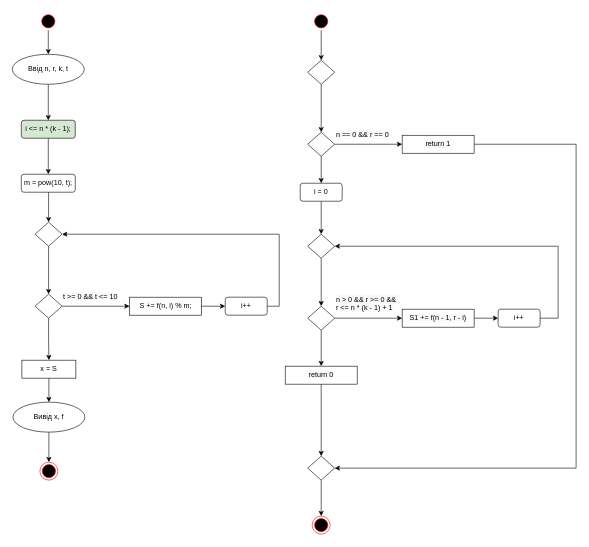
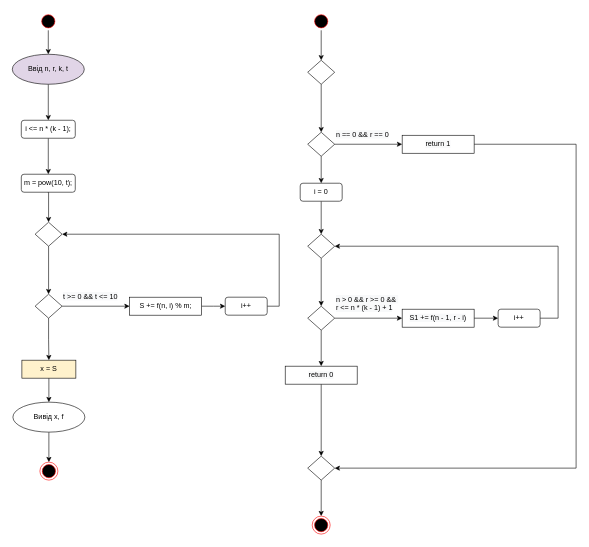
  <mxCell id="0" />
  <mxCell id="1" parent="0" />
  <mxCell id="2" value="" style="edgeStyle=orthogonalEdgeStyle;rounded=0;orthogonalLoop=1;jettySize=auto;html=1;" edge="1" parent="1" source="3" target="5"><mxGeometry relative="1" as="geometry" /></mxCell>
  <mxCell id="3" value="" style="ellipse;html=1;shape=startState;fillColor=#000000;strokeColor=#ff0000;" vertex="1" parent="1"><mxGeometry x="65" y="20" width="30" height="30" as="geometry" /></mxCell>
  <mxCell id="4" value="" style="edgeStyle=orthogonalEdgeStyle;rounded=0;orthogonalLoop=1;jettySize=auto;html=1;" edge="1" parent="1" source="5" target="16"><mxGeometry relative="1" as="geometry" /></mxCell>
- <mxCell id="5" value="Ввід n, r, k, t" style="ellipse;whiteSpace=wrap;html=1;" vertex="1" parent="1"><mxGeometry x="20" y="90" width="120" height="50" as="geometry" /></mxCell>
+ <mxCell id="5" value="Ввід n, r, k, t" style="ellipse;whiteSpace=wrap;html=1;fillColor=#e1d5e7;" vertex="1" parent="1"><mxGeometry x="20" y="90" width="120" height="50" as="geometry" /></mxCell>
  <mxCell id="6" value="" style="edgeStyle=orthogonalEdgeStyle;rounded=0;orthogonalLoop=1;jettySize=auto;html=1;" edge="1" parent="1" source="7" target="10"><mxGeometry relative="1" as="geometry" /></mxCell>
  <mxCell id="7" value="" style="rhombus;whiteSpace=wrap;html=1;" vertex="1" parent="1"><mxGeometry x="58" y="370" width="45" height="40" as="geometry" /></mxCell>
  <mxCell id="8" value="" style="edgeStyle=orthogonalEdgeStyle;rounded=0;orthogonalLoop=1;jettySize=auto;html=1;" edge="1" parent="1" source="10" target="13"><mxGeometry relative="1" as="geometry" /></mxCell>
  <mxCell id="9" value="" style="edgeStyle=orthogonalEdgeStyle;rounded=0;orthogonalLoop=1;jettySize=auto;html=1;" edge="1" parent="1" source="10" target="21"><mxGeometry relative="1" as="geometry" /></mxCell>
  <mxCell id="10" value="" style="rhombus;whiteSpace=wrap;html=1;" vertex="1" parent="1"><mxGeometry x="58" y="490" width="45" height="40" as="geometry" /></mxCell>
  <mxCell id="11" style="edgeStyle=orthogonalEdgeStyle;rounded=0;orthogonalLoop=1;jettySize=auto;html=1;entryX=1;entryY=0.5;entryDx=0;entryDy=0;exitX=1;exitY=0.5;exitDx=0;exitDy=0;" edge="1" parent="1" source="19" target="7"><mxGeometry relative="1" as="geometry"><mxPoint x="425" y="510" as="sourcePoint" /><Array as="points"><mxPoint x="465" y="510" /><mxPoint x="465" y="390" /></Array></mxGeometry></mxCell>
  <mxCell id="12" value="" style="edgeStyle=orthogonalEdgeStyle;rounded=0;orthogonalLoop=1;jettySize=auto;html=1;" edge="1" parent="1" source="13" target="19"><mxGeometry relative="1" as="geometry" /></mxCell>
  <mxCell id="13" value="S += f(n, i) % m;" style="whiteSpace=wrap;html=1;" vertex="1" parent="1"><mxGeometry x="215.5" y="495" width="120" height="30" as="geometry" /></mxCell>
  <mxCell id="14" value="&lt;span style=&quot;color: rgb(0, 0, 0); font-family: helvetica; font-size: 12px; font-style: normal; font-weight: 400; letter-spacing: normal; text-align: center; text-indent: 0px; text-transform: none; word-spacing: 0px; background-color: rgb(248, 249, 250); display: inline; float: none;&quot;&gt;t &amp;gt;= 0 &amp;amp;&amp;amp; t &amp;lt;= 10&lt;/span&gt;" style="text;whiteSpace=wrap;html=1;" vertex="1" parent="1"><mxGeometry x="103" y="480" width="120" height="30" as="geometry" /></mxCell>
  <mxCell id="15" value="" style="edgeStyle=orthogonalEdgeStyle;rounded=0;orthogonalLoop=1;jettySize=auto;html=1;" edge="1" parent="1" source="16" target="18"><mxGeometry relative="1" as="geometry" /></mxCell>
- <mxCell id="16" value="i &lt;= n * (k - 1);" style="rounded=1;whiteSpace=wrap;html=1;fillColor=#d5e8d4;" vertex="1" parent="1"><mxGeometry x="35" y="200" width="90" height="30" as="geometry" /></mxCell>
+ <mxCell id="16" value="i &lt;= n * (k - 1);" style="rounded=1;whiteSpace=wrap;html=1;" vertex="1" parent="1"><mxGeometry x="35" y="200" width="90" height="30" as="geometry" /></mxCell>
  <mxCell id="17" style="edgeStyle=orthogonalEdgeStyle;rounded=0;orthogonalLoop=1;jettySize=auto;html=1;exitX=0.5;exitY=1;exitDx=0;exitDy=0;entryX=0.5;entryY=0;entryDx=0;entryDy=0;" edge="1" parent="1" target="7"><mxGeometry relative="1" as="geometry"><mxPoint x="79" y="320" as="sourcePoint" /><mxPoint x="80" y="350" as="targetPoint" /><Array as="points"><mxPoint x="80" y="320" /></Array></mxGeometry></mxCell>
  <mxCell id="18" value="m = pow(10, t);" style="rounded=1;whiteSpace=wrap;html=1;" vertex="1" parent="1"><mxGeometry x="35" y="290" width="90" height="30" as="geometry" /></mxCell>
  <mxCell id="19" value="i++" style="rounded=1;whiteSpace=wrap;html=1;" vertex="1" parent="1"><mxGeometry x="375" y="495" width="70" height="30" as="geometry" /></mxCell>
  <mxCell id="20" value="" style="edgeStyle=orthogonalEdgeStyle;rounded=0;orthogonalLoop=1;jettySize=auto;html=1;" edge="1" parent="1" source="21" target="23"><mxGeometry relative="1" as="geometry" /></mxCell>
- <mxCell id="21" value="x = S" style="whiteSpace=wrap;html=1;" vertex="1" parent="1"><mxGeometry x="36" y="600" width="90" height="30" as="geometry" /></mxCell>
+ <mxCell id="21" value="x = S" style="whiteSpace=wrap;html=1;fillColor=#fff2cc;" vertex="1" parent="1"><mxGeometry x="36" y="600" width="90" height="30" as="geometry" /></mxCell>
  <mxCell id="22" value="" style="edgeStyle=orthogonalEdgeStyle;rounded=0;orthogonalLoop=1;jettySize=auto;html=1;" edge="1" parent="1" source="23" target="24"><mxGeometry relative="1" as="geometry" /></mxCell>
  <mxCell id="23" value="Вивід x, f" style="ellipse;whiteSpace=wrap;html=1;" vertex="1" parent="1"><mxGeometry x="21" y="670" width="120" height="50" as="geometry" /></mxCell>
  <mxCell id="24" value="" style="ellipse;html=1;shape=endState;fillColor=#000000;strokeColor=#ff0000;" vertex="1" parent="1"><mxGeometry x="66" y="770" width="30" height="30" as="geometry" /></mxCell>
  <mxCell id="25" value="" style="edgeStyle=orthogonalEdgeStyle;rounded=0;orthogonalLoop=1;jettySize=auto;html=1;" edge="1" parent="1" source="26" target="28"><mxGeometry relative="1" as="geometry" /></mxCell>
  <mxCell id="26" value="" style="ellipse;html=1;shape=startState;fillColor=#000000;strokeColor=#ff0000;" vertex="1" parent="1"><mxGeometry x="520" y="20" width="30" height="30" as="geometry" /></mxCell>
  <mxCell id="27" value="" style="edgeStyle=orthogonalEdgeStyle;rounded=0;orthogonalLoop=1;jettySize=auto;html=1;" edge="1" source="28" target="30" parent="1"><mxGeometry relative="1" as="geometry" /></mxCell>
  <mxCell id="28" value="" style="rhombus;whiteSpace=wrap;html=1;" vertex="1" parent="1"><mxGeometry x="512.5" y="100" width="45" height="40" as="geometry" /></mxCell>
  <mxCell id="29" value="" style="edgeStyle=orthogonalEdgeStyle;rounded=0;orthogonalLoop=1;jettySize=auto;html=1;entryX=0.5;entryY=0;entryDx=0;entryDy=0;" edge="1" parent="1" source="30" target="36"><mxGeometry relative="1" as="geometry"><mxPoint x="535" y="360" as="targetPoint" /></mxGeometry></mxCell>
  <mxCell id="30" value="" style="rhombus;whiteSpace=wrap;html=1;" vertex="1" parent="1"><mxGeometry x="512.5" y="220" width="45" height="40" as="geometry" /></mxCell>
  <mxCell id="31" value="&lt;span style=&quot;color: rgb(0, 0, 0); font-family: helvetica; font-size: 12px; font-style: normal; font-weight: 400; letter-spacing: normal; text-align: center; text-indent: 0px; text-transform: none; word-spacing: 0px; background-color: rgb(248, 249, 250); display: inline; float: none;&quot;&gt;n == 0 &amp;amp;&amp;amp; r == 0&lt;/span&gt;" style="text;whiteSpace=wrap;html=1;" vertex="1" parent="1"><mxGeometry x="557.5" y="210" width="110" height="30" as="geometry" /></mxCell>
  <mxCell id="32" value="" style="edgeStyle=orthogonalEdgeStyle;rounded=0;orthogonalLoop=1;jettySize=auto;html=1;exitX=1;exitY=0.5;exitDx=0;exitDy=0;" edge="1" target="34" parent="1" source="30"><mxGeometry relative="1" as="geometry"><mxPoint x="557.5" y="240" as="sourcePoint" /></mxGeometry></mxCell>
  <mxCell id="33" value="" style="edgeStyle=orthogonalEdgeStyle;rounded=0;orthogonalLoop=1;jettySize=auto;html=1;entryX=1;entryY=0.5;entryDx=0;entryDy=0;" edge="1" source="34" target="50" parent="1"><mxGeometry relative="1" as="geometry"><mxPoint x="829.5" y="240" as="targetPoint" /><Array as="points"><mxPoint x="960" y="240" /><mxPoint x="960" y="780" /></Array></mxGeometry></mxCell>
  <mxCell id="34" value="&#10;&#10;&lt;span style=&quot;color: rgb(0, 0, 0); font-family: helvetica; font-size: 12px; font-style: normal; font-weight: 400; letter-spacing: normal; text-align: center; text-indent: 0px; text-transform: none; word-spacing: 0px; background-color: rgb(248, 249, 250); display: inline; float: none;&quot;&gt;return 1&lt;/span&gt;&#10;&#10;" style="whiteSpace=wrap;html=1;" vertex="1" parent="1"><mxGeometry x="670" y="225" width="120" height="30" as="geometry" /></mxCell>
  <mxCell id="35" value="" style="edgeStyle=orthogonalEdgeStyle;rounded=0;orthogonalLoop=1;jettySize=auto;html=1;" edge="1" parent="1" source="36" target="38"><mxGeometry relative="1" as="geometry" /></mxCell>
  <mxCell id="36" value="i = 0" style="rounded=1;whiteSpace=wrap;html=1;" vertex="1" parent="1"><mxGeometry x="500" y="305" width="70" height="30" as="geometry" /></mxCell>
  <mxCell id="37" value="" style="edgeStyle=orthogonalEdgeStyle;rounded=0;orthogonalLoop=1;jettySize=auto;html=1;" edge="1" parent="1" source="38" target="41"><mxGeometry relative="1" as="geometry" /></mxCell>
  <mxCell id="38" value="" style="rhombus;whiteSpace=wrap;html=1;" vertex="1" parent="1"><mxGeometry x="512.5" y="390" width="45" height="40" as="geometry" /></mxCell>
  <mxCell id="39" style="edgeStyle=orthogonalEdgeStyle;rounded=0;orthogonalLoop=1;jettySize=auto;html=1;exitX=1;exitY=0.5;exitDx=0;exitDy=0;entryX=0;entryY=0.5;entryDx=0;entryDy=0;" edge="1" parent="1" source="41" target="43"><mxGeometry relative="1" as="geometry" /></mxCell>
  <mxCell id="40" value="" style="edgeStyle=orthogonalEdgeStyle;rounded=0;orthogonalLoop=1;jettySize=auto;html=1;" edge="1" parent="1" source="41" target="48"><mxGeometry relative="1" as="geometry" /></mxCell>
  <mxCell id="41" value="" style="rhombus;whiteSpace=wrap;html=1;" vertex="1" parent="1"><mxGeometry x="512.5" y="510" width="45" height="40" as="geometry" /></mxCell>
  <mxCell id="42" style="edgeStyle=orthogonalEdgeStyle;rounded=0;orthogonalLoop=1;jettySize=auto;html=1;exitX=1;exitY=0.5;exitDx=0;exitDy=0;entryX=0;entryY=0.5;entryDx=0;entryDy=0;" edge="1" parent="1" source="43" target="45"><mxGeometry relative="1" as="geometry" /></mxCell>
  <mxCell id="43" value="&#10;&#10;&lt;span style=&quot;color: rgb(0, 0, 0); font-family: helvetica; font-size: 12px; font-style: normal; font-weight: 400; letter-spacing: normal; text-align: center; text-indent: 0px; text-transform: none; word-spacing: 0px; background-color: rgb(248, 249, 250); display: inline; float: none;&quot;&gt;S1 += f(n - 1, r - i)&lt;/span&gt;&#10;&#10;" style="whiteSpace=wrap;html=1;" vertex="1" parent="1"><mxGeometry x="670" y="515" width="120" height="30" as="geometry" /></mxCell>
  <mxCell id="44" style="edgeStyle=orthogonalEdgeStyle;rounded=0;orthogonalLoop=1;jettySize=auto;html=1;exitX=1;exitY=0.5;exitDx=0;exitDy=0;entryX=1;entryY=0.5;entryDx=0;entryDy=0;" edge="1" parent="1" source="45" target="38"><mxGeometry relative="1" as="geometry"><Array as="points"><mxPoint x="930" y="530" /><mxPoint x="930" y="410" /></Array></mxGeometry></mxCell>
  <mxCell id="45" value="i++" style="rounded=1;whiteSpace=wrap;html=1;" vertex="1" parent="1"><mxGeometry x="830" y="515" width="70" height="30" as="geometry" /></mxCell>
  <mxCell id="46" value="&lt;span style=&quot;color: rgb(0 , 0 , 0) ; font-family: &amp;#34;helvetica&amp;#34; ; font-size: 12px ; font-style: normal ; font-weight: 400 ; letter-spacing: normal ; text-align: center ; text-indent: 0px ; text-transform: none ; word-spacing: 0px ; background-color: rgb(248 , 249 , 250) ; display: inline ; float: none&quot;&gt;n &amp;gt; 0 &amp;amp;&amp;amp; r &amp;gt;= 0 &amp;amp;&amp;amp;&amp;nbsp;&lt;br&gt;&lt;/span&gt;&lt;span style=&quot;color: rgb(0 , 0 , 0) ; font-family: &amp;#34;helvetica&amp;#34; ; font-size: 12px ; font-style: normal ; font-weight: 400 ; letter-spacing: normal ; text-align: center ; text-indent: 0px ; text-transform: none ; word-spacing: 0px ; background-color: rgb(248 , 249 , 250) ; display: inline ; float: none&quot;&gt;r &amp;lt;= n * (k - 1) + 1&lt;/span&gt;" style="text;whiteSpace=wrap;html=1;" vertex="1" parent="1"><mxGeometry x="557.5" y="485" width="110" height="40" as="geometry" /></mxCell>
  <mxCell id="47" value="" style="edgeStyle=orthogonalEdgeStyle;rounded=0;orthogonalLoop=1;jettySize=auto;html=1;" edge="1" parent="1" source="48" target="50"><mxGeometry relative="1" as="geometry" /></mxCell>
  <mxCell id="48" value="&lt;span style=&quot;color: rgb(0 , 0 , 0) ; font-family: &amp;#34;helvetica&amp;#34; ; font-size: 12px ; font-style: normal ; font-weight: 400 ; letter-spacing: normal ; text-align: center ; text-indent: 0px ; text-transform: none ; word-spacing: 0px ; background-color: rgb(248 , 249 , 250) ; display: inline ; float: none&quot;&gt;return 0&lt;/span&gt;" style="whiteSpace=wrap;html=1;" vertex="1" parent="1"><mxGeometry x="475" y="610" width="120" height="30" as="geometry" /></mxCell>
  <mxCell id="49" value="" style="edgeStyle=orthogonalEdgeStyle;rounded=0;orthogonalLoop=1;jettySize=auto;html=1;" edge="1" parent="1" source="50" target="51"><mxGeometry relative="1" as="geometry" /></mxCell>
  <mxCell id="50" value="" style="rhombus;whiteSpace=wrap;html=1;" vertex="1" parent="1"><mxGeometry x="512.5" y="760" width="45" height="40" as="geometry" /></mxCell>
  <mxCell id="51" value="" style="ellipse;html=1;shape=endState;fillColor=#000000;strokeColor=#ff0000;" vertex="1" parent="1"><mxGeometry x="520" y="860" width="30" height="30" as="geometry" /></mxCell>
